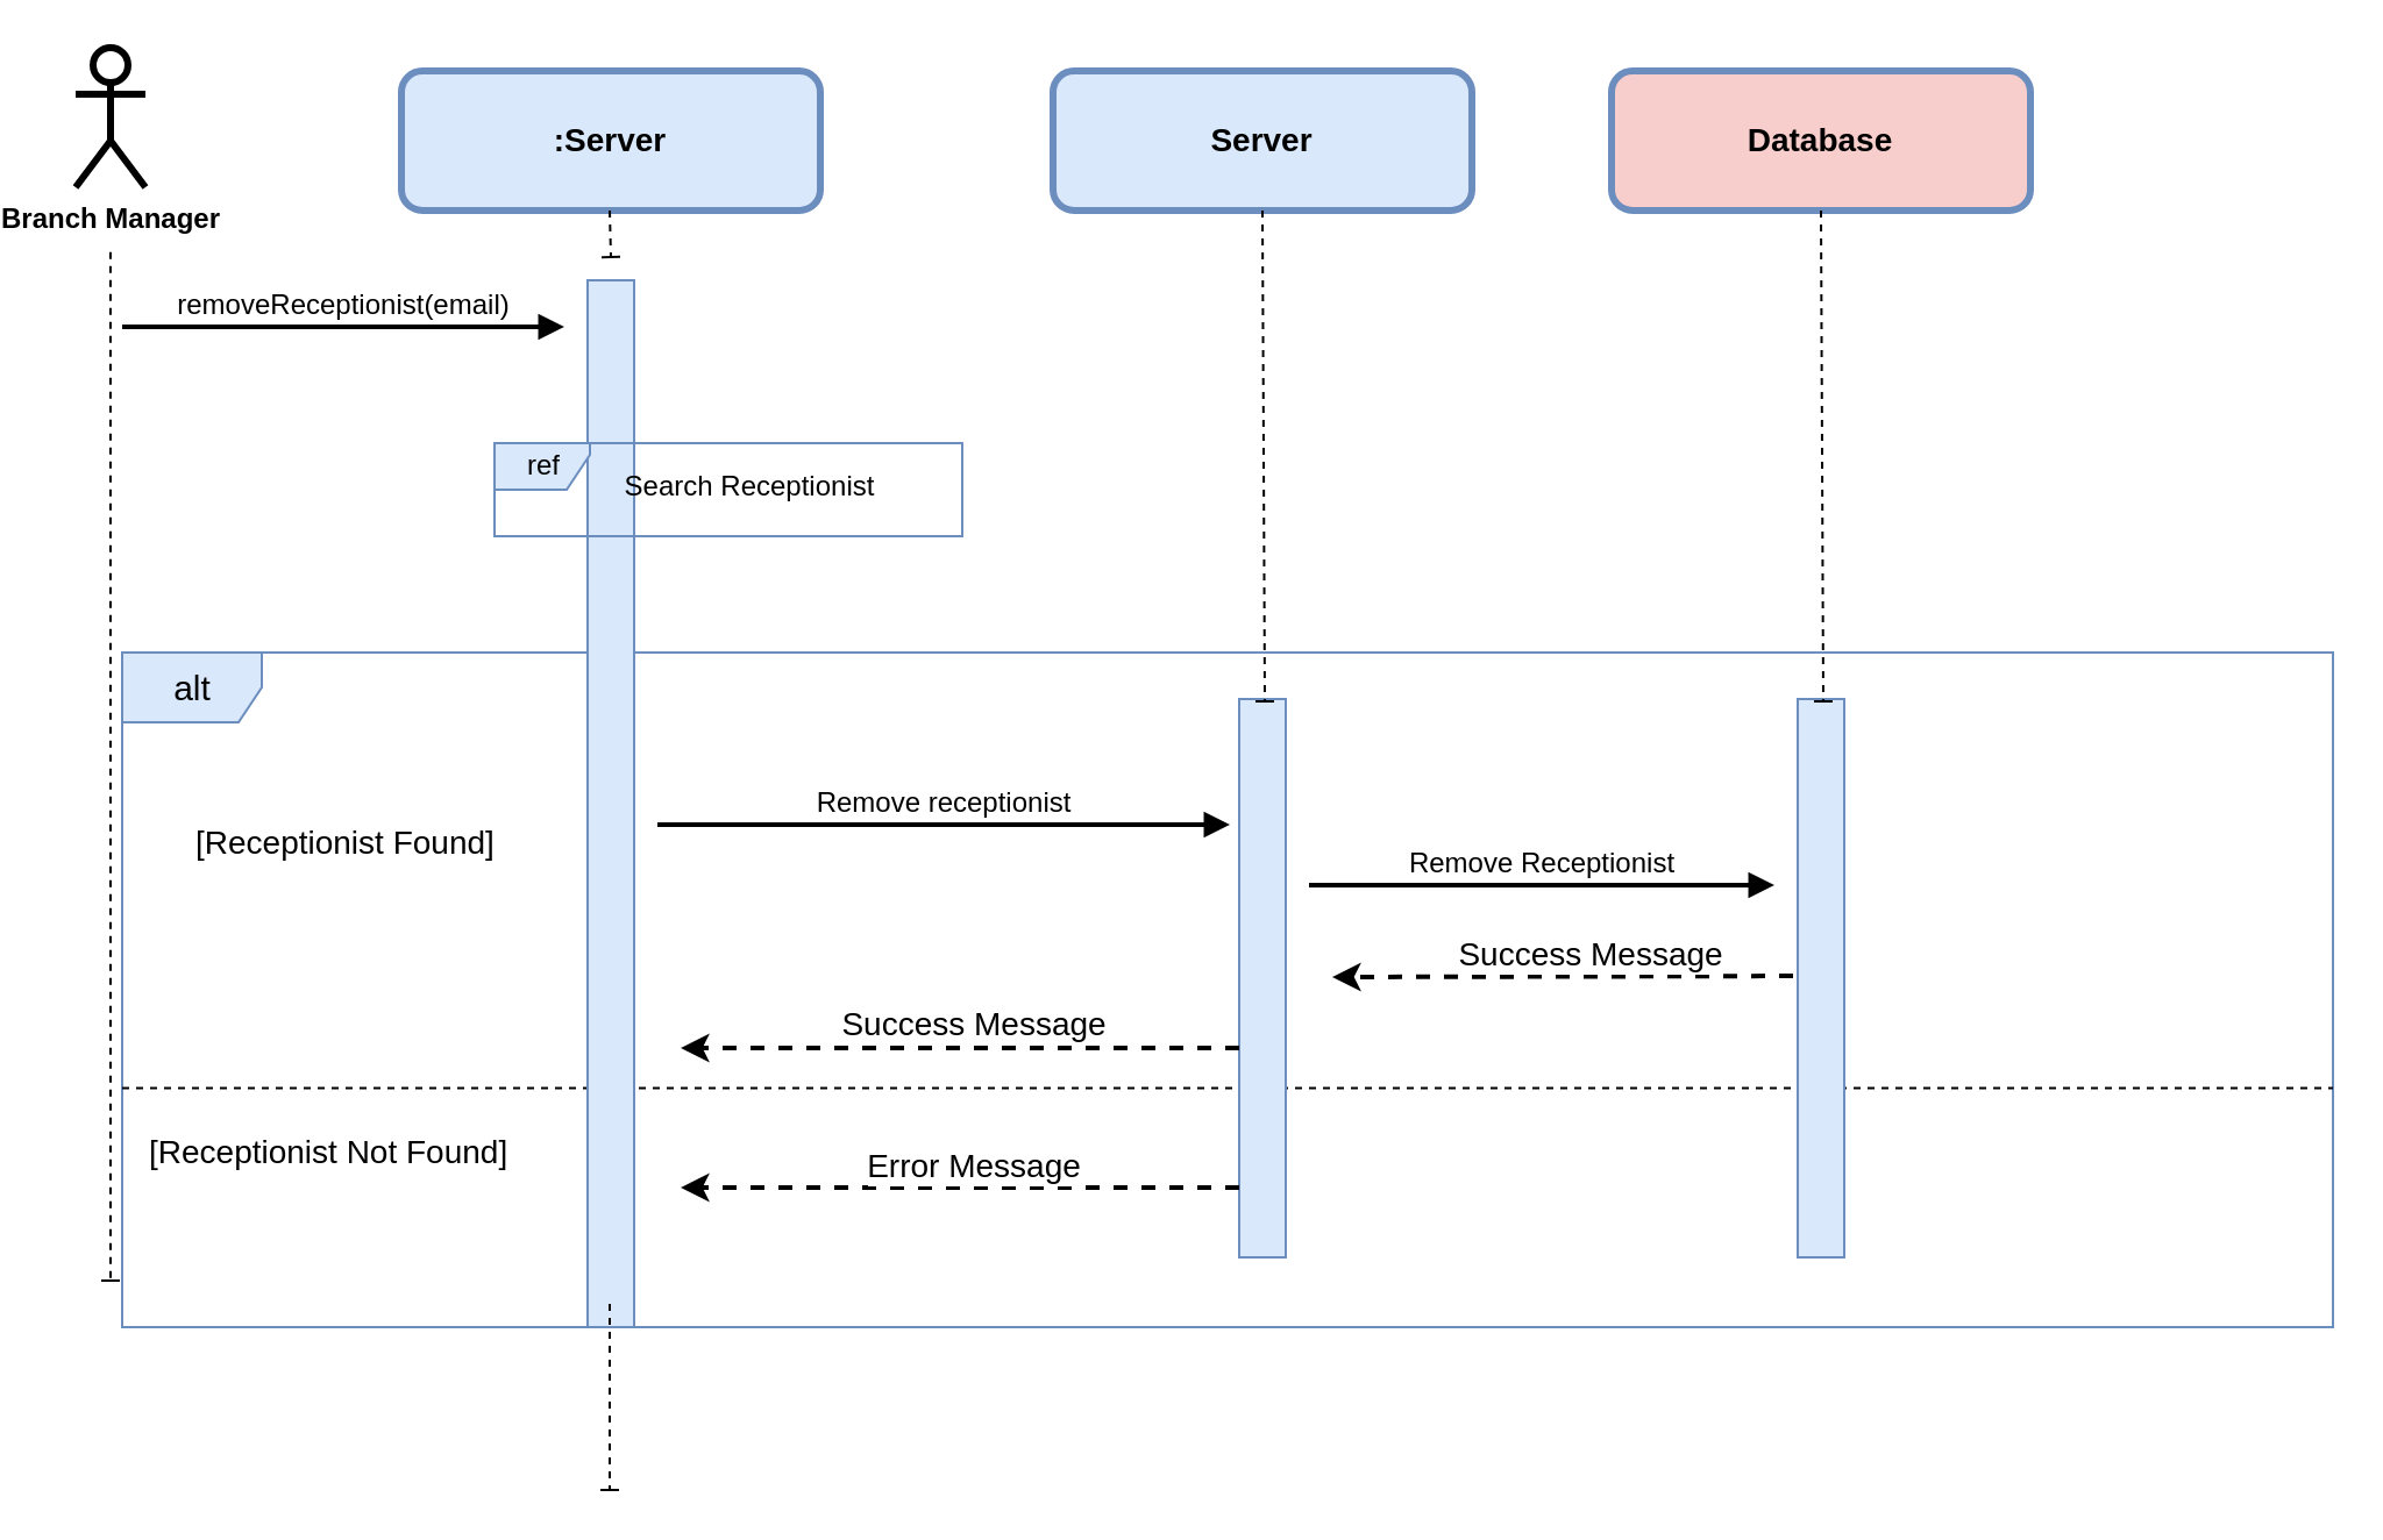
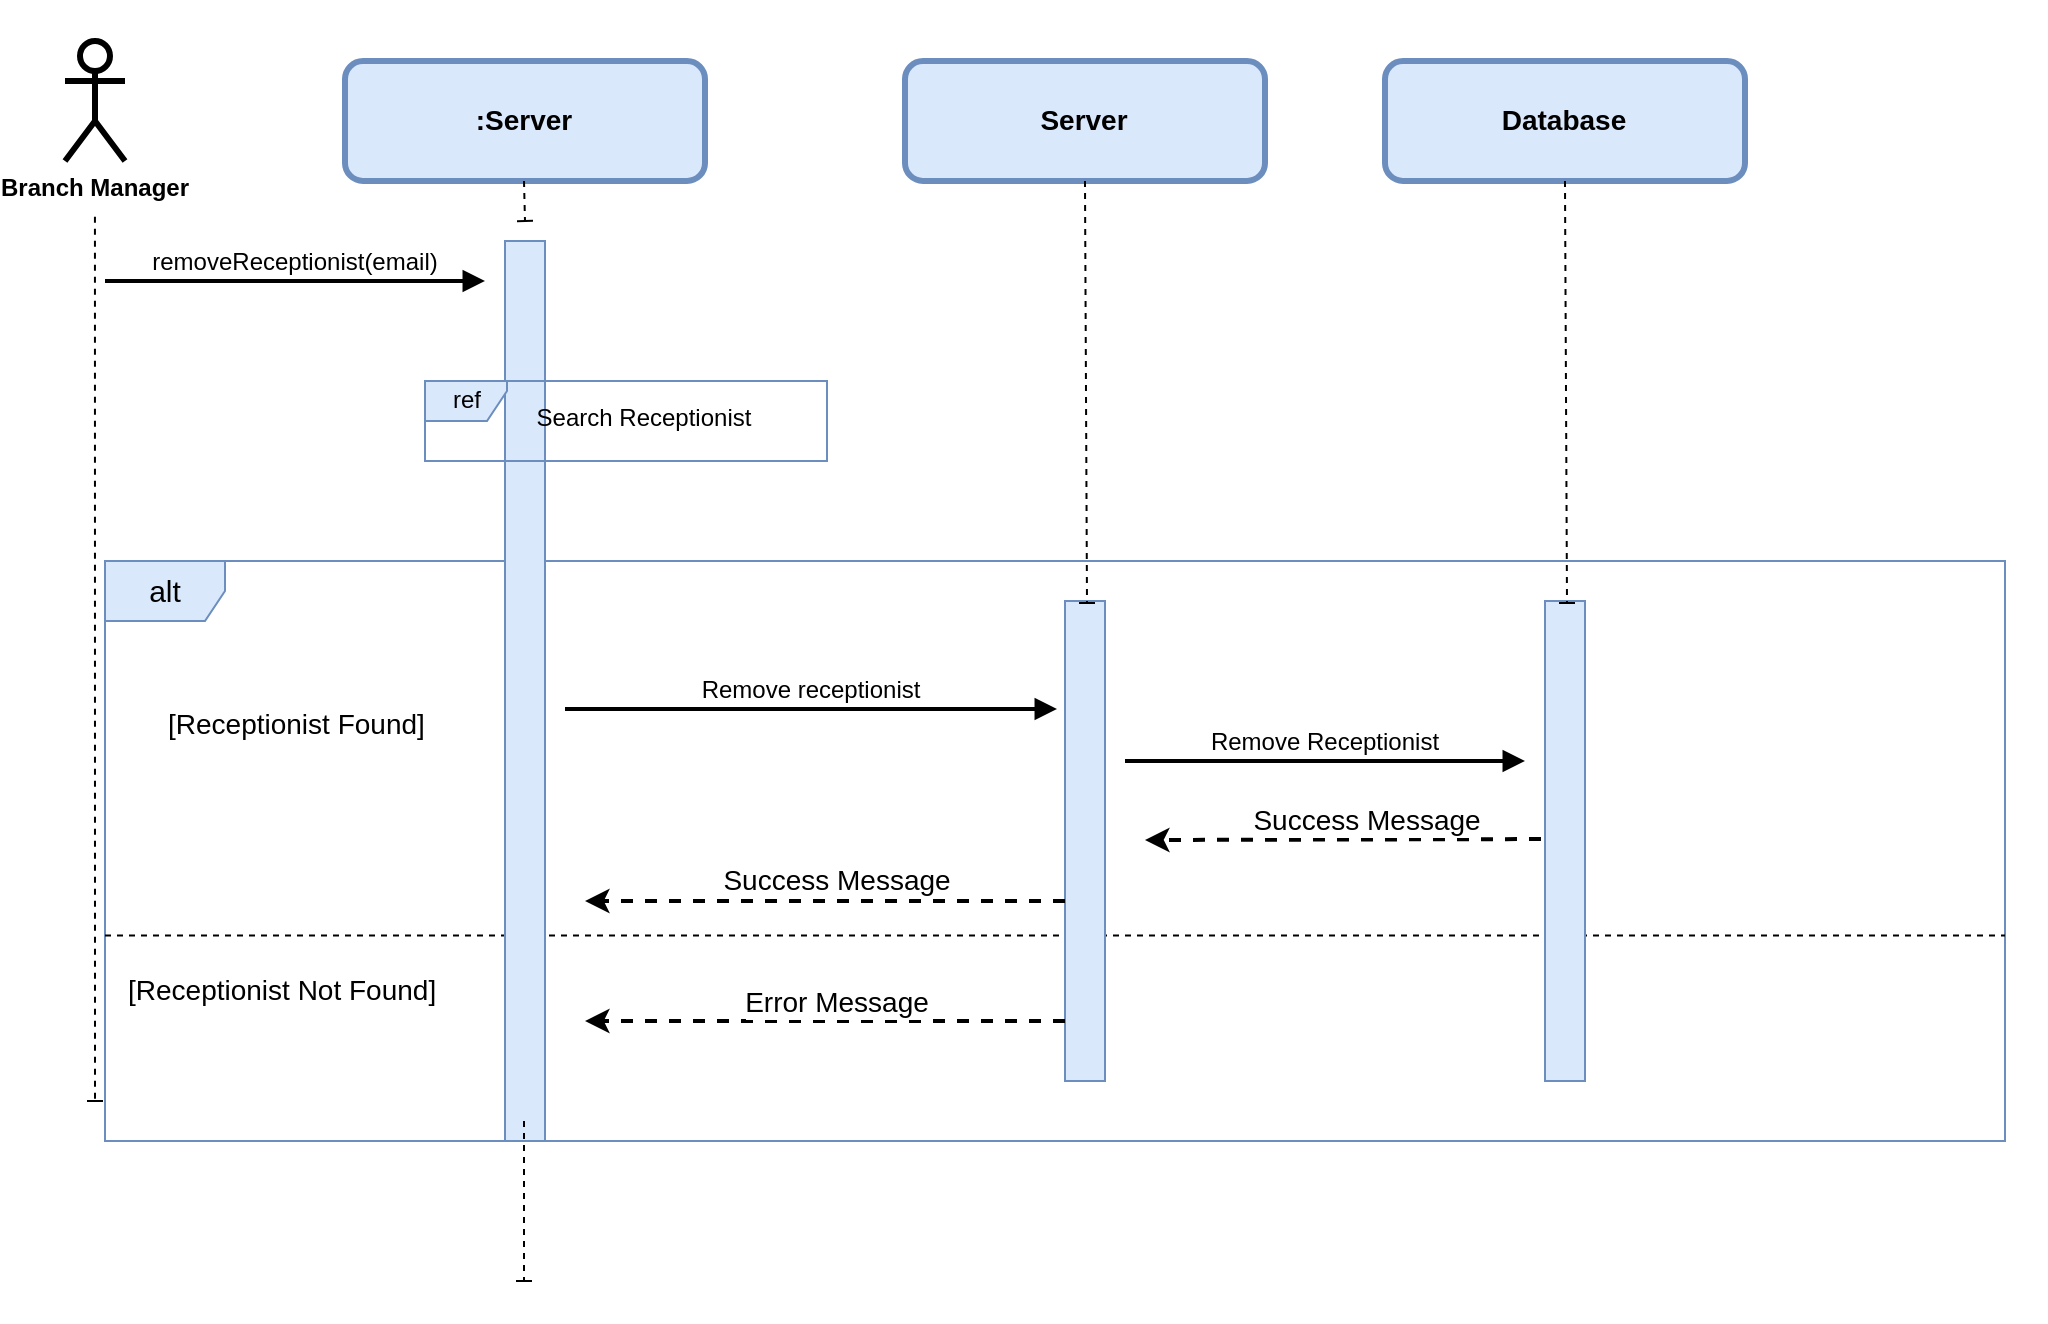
  <mxCell id="0" />
  <mxCell id="1" parent="0" />
  <mxCell id="2" value="&lt;span style=&quot;font-size: 14px;&quot;&gt;&lt;b&gt;:Server&lt;/b&gt;&lt;/span&gt;" style="rounded=1;whiteSpace=wrap;html=1;strokeWidth=3;fillColor=#dae8fc;strokeColor=#6c8ebf;" parent="1" vertex="1"><mxGeometry x="160" y="30" width="180" height="60" as="geometry" /></mxCell>
  <mxCell id="3" value="" style="edgeStyle=none;html=1;dashed=1;strokeWidth=1;endArrow=baseDash;endFill=0;startArrow=none;" parent="1" edge="1"><mxGeometry relative="1" as="geometry"><mxPoint x="249.5" y="90" as="sourcePoint" /><mxPoint x="250" y="110" as="targetPoint" /></mxGeometry></mxCell>
  <mxCell id="4" value="&lt;b&gt;Branch Manager&lt;/b&gt;" style="shape=umlActor;verticalLabelPosition=bottom;verticalAlign=top;html=1;outlineConnect=0;strokeWidth=3;rounded=1;" parent="1" vertex="1"><mxGeometry x="20" y="20" width="30" height="60" as="geometry" /></mxCell>
  <mxCell id="5" value="" style="edgeStyle=none;html=1;dashed=1;strokeWidth=1;endArrow=baseDash;endFill=0;" parent="1" edge="1"><mxGeometry relative="1" as="geometry"><mxPoint x="34.97" y="107.85" as="sourcePoint" /><mxPoint x="35" y="550" as="targetPoint" /></mxGeometry></mxCell>
  <mxCell id="6" value="&lt;font style=&quot;font-size: 15px;&quot;&gt;alt&lt;/font&gt;" style="shape=umlFrame;tabWidth=110;tabHeight=30;tabPosition=left;html=1;boundedLbl=1;labelInHeader=1;width=60;height=30;fontSize=13;fillColor=#dae8fc;strokeColor=#6c8ebf;" parent="1" vertex="1"><mxGeometry x="40" y="280" width="950" height="290" as="geometry" /></mxCell>
  <mxCell id="7" value="" style="line;strokeWidth=1;dashed=1;labelPosition=center;verticalLabelPosition=bottom;align=left;verticalAlign=top;spacingLeft=20;spacingTop=15;fontSize=13;" parent="6" vertex="1"><mxGeometry y="182" width="950" height="10.4" as="geometry" /></mxCell>
  <mxCell id="8" value="[Receptionist Not Found]" style="text;fontSize=14;" parent="6" vertex="1"><mxGeometry width="100" height="20" relative="1" as="geometry"><mxPoint x="10" y="200" as="offset" /></mxGeometry></mxCell>
  <mxCell id="9" value="[Receptionist Found]" style="text;fontSize=14;" parent="6" vertex="1"><mxGeometry x="30" y="66.875" width="100" height="16.25" as="geometry" /></mxCell>
  <mxCell id="10" value="" style="html=1;points=[];perimeter=orthogonalPerimeter;fontSize=12;fillColor=#dae8fc;strokeColor=#6c8ebf;" parent="6" vertex="1"><mxGeometry x="200" y="-160" width="20" height="450" as="geometry" /></mxCell>
  <mxCell id="11" value="" style="html=1;points=[];perimeter=orthogonalPerimeter;fontSize=12;fillColor=#dae8fc;strokeColor=#6c8ebf;" parent="6" vertex="1"><mxGeometry x="480" y="20" width="20" height="240" as="geometry" /></mxCell>
  <mxCell id="12" value="&lt;span style=&quot;font-size: 12px;&quot;&gt;Remove receptionist&lt;/span&gt;" style="html=1;verticalAlign=bottom;endArrow=block;strokeWidth=2;entryX=-0.2;entryY=0.225;entryDx=0;entryDy=0;entryPerimeter=0;" parent="6" target="11" edge="1"><mxGeometry width="80" relative="1" as="geometry"><mxPoint x="230" y="74" as="sourcePoint" /><mxPoint x="430" y="73.12" as="targetPoint" /></mxGeometry></mxCell>
  <mxCell id="13" value="" style="endArrow=classic;html=1;strokeWidth=2;fontSize=13;dashed=1;" parent="6" source="11" edge="1"><mxGeometry relative="1" as="geometry"><mxPoint x="405.217" y="229.997" as="sourcePoint" /><mxPoint x="240" y="230" as="targetPoint" /></mxGeometry></mxCell>
  <mxCell id="14" value="&lt;font style=&quot;font-size: 14px;&quot;&gt;Error Message&lt;/font&gt;" style="edgeLabel;resizable=0;html=1;align=center;verticalAlign=middle;strokeWidth=3;fontSize=13;rounded=1;" parent="13" connectable="0" vertex="1"><mxGeometry relative="1" as="geometry"><mxPoint x="5" y="-10" as="offset" /></mxGeometry></mxCell>
  <mxCell id="15" value="&lt;span style=&quot;font-size: 12px;&quot;&gt;Remove Receptionist&lt;/span&gt;" style="html=1;verticalAlign=bottom;endArrow=block;strokeWidth=2;" parent="6" edge="1"><mxGeometry width="80" relative="1" as="geometry"><mxPoint x="510" y="100" as="sourcePoint" /><mxPoint x="710" y="100" as="targetPoint" /></mxGeometry></mxCell>
  <mxCell id="16" value="" style="endArrow=classic;html=1;strokeWidth=2;fontSize=13;dashed=1;" parent="6" edge="1"><mxGeometry relative="1" as="geometry"><mxPoint x="730" y="139" as="sourcePoint" /><mxPoint x="519.999" y="139.497" as="targetPoint" /></mxGeometry></mxCell>
  <mxCell id="17" value="&lt;font style=&quot;font-size: 14px;&quot;&gt;Success Message&lt;/font&gt;" style="edgeLabel;resizable=0;html=1;align=center;verticalAlign=middle;strokeWidth=3;fontSize=13;rounded=1;" parent="16" connectable="0" vertex="1"><mxGeometry relative="1" as="geometry"><mxPoint x="5" y="-10" as="offset" /></mxGeometry></mxCell>
  <mxCell id="18" value="" style="endArrow=classic;html=1;strokeWidth=2;fontSize=13;dashed=1;" parent="6" source="11" edge="1"><mxGeometry relative="1" as="geometry"><mxPoint x="425.217" y="169.997" as="sourcePoint" /><mxPoint x="239.999" y="169.997" as="targetPoint" /></mxGeometry></mxCell>
  <mxCell id="19" value="&lt;font style=&quot;font-size: 14px;&quot;&gt;Success Message&lt;/font&gt;" style="edgeLabel;resizable=0;html=1;align=center;verticalAlign=middle;strokeWidth=3;fontSize=13;rounded=1;" parent="18" connectable="0" vertex="1"><mxGeometry relative="1" as="geometry"><mxPoint x="5" y="-10" as="offset" /></mxGeometry></mxCell>
  <mxCell id="20" value="ref" style="shape=umlFrame;tabPosition=left;html=1;boundedLbl=1;labelInHeader=1;width=41;height=20;fillColor=#dae8fc;strokeColor=#6c8ebf;" parent="1" vertex="1"><mxGeometry x="200" y="190" width="201" height="40" as="geometry" /></mxCell>
  <mxCell id="21" value="Search Receptionist" style="text;align=center;" parent="20" vertex="1"><mxGeometry width="100" height="20" relative="1" as="geometry"><mxPoint x="60" y="5" as="offset" /></mxGeometry></mxCell>
  <mxCell id="22" value="&lt;span style=&quot;font-size: 12px;&quot;&gt;removeReceptionist(email)&lt;/span&gt;" style="html=1;verticalAlign=bottom;endArrow=block;strokeWidth=2;" parent="1" edge="1"><mxGeometry width="80" relative="1" as="geometry"><mxPoint x="40" y="140" as="sourcePoint" /><mxPoint x="230" y="140" as="targetPoint" /></mxGeometry></mxCell>
  <mxCell id="23" value="" style="edgeStyle=none;html=1;dashed=1;strokeWidth=1;endArrow=baseDash;endFill=0;startArrow=none;" parent="1" edge="1"><mxGeometry relative="1" as="geometry"><mxPoint x="249.5" y="560" as="sourcePoint" /><mxPoint x="249.5" y="640" as="targetPoint" /></mxGeometry></mxCell>
  <mxCell id="24" value="&lt;span style=&quot;font-size: 14px;&quot;&gt;&lt;b&gt;Server&lt;/b&gt;&lt;/span&gt;" style="rounded=1;whiteSpace=wrap;html=1;strokeWidth=3;fillColor=#dae8fc;strokeColor=#6c8ebf;" parent="1" vertex="1"><mxGeometry x="440" y="30" width="180" height="60" as="geometry" /></mxCell>
  <mxCell id="25" value="" style="edgeStyle=none;html=1;dashed=1;strokeWidth=1;endArrow=baseDash;endFill=0;startArrow=none;entryX=0.55;entryY=0.004;entryDx=0;entryDy=0;entryPerimeter=0;exitX=0.5;exitY=1;exitDx=0;exitDy=0;" parent="1" source="24" target="11" edge="1"><mxGeometry relative="1" as="geometry"><mxPoint x="530" y="130" as="sourcePoint" /><mxPoint x="530" y="210" as="targetPoint" /></mxGeometry></mxCell>
  <mxCell id="26" value="" style="html=1;points=[];perimeter=orthogonalPerimeter;fontSize=12;fillColor=#dae8fc;strokeColor=#6c8ebf;" parent="1" vertex="1"><mxGeometry x="760" y="300" width="20" height="240" as="geometry" /></mxCell>
- <mxCell id="27" value="&lt;span style=&quot;font-size: 14px;&quot;&gt;&lt;b&gt;Database&lt;/b&gt;&lt;/span&gt;" style="rounded=1;whiteSpace=wrap;html=1;strokeWidth=3;fillColor=#f8cecc;strokeColor=#6c8ebf;" parent="1" vertex="1"><mxGeometry x="680" y="30" width="180" height="60" as="geometry" /></mxCell>
+ <mxCell id="27" value="&lt;span style=&quot;font-size: 14px;&quot;&gt;&lt;b&gt;Database&lt;/b&gt;&lt;/span&gt;" style="rounded=1;whiteSpace=wrap;html=1;strokeWidth=3;fillColor=#dae8fc;strokeColor=#6c8ebf;" parent="1" vertex="1"><mxGeometry x="680" y="30" width="180" height="60" as="geometry" /></mxCell>
  <mxCell id="28" value="" style="edgeStyle=none;html=1;dashed=1;strokeWidth=1;endArrow=baseDash;endFill=0;startArrow=none;entryX=0.55;entryY=0.004;entryDx=0;entryDy=0;entryPerimeter=0;exitX=0.5;exitY=1;exitDx=0;exitDy=0;" parent="1" source="27" target="26" edge="1"><mxGeometry relative="1" as="geometry"><mxPoint x="770" y="130" as="sourcePoint" /><mxPoint x="770" y="210" as="targetPoint" /></mxGeometry></mxCell>
